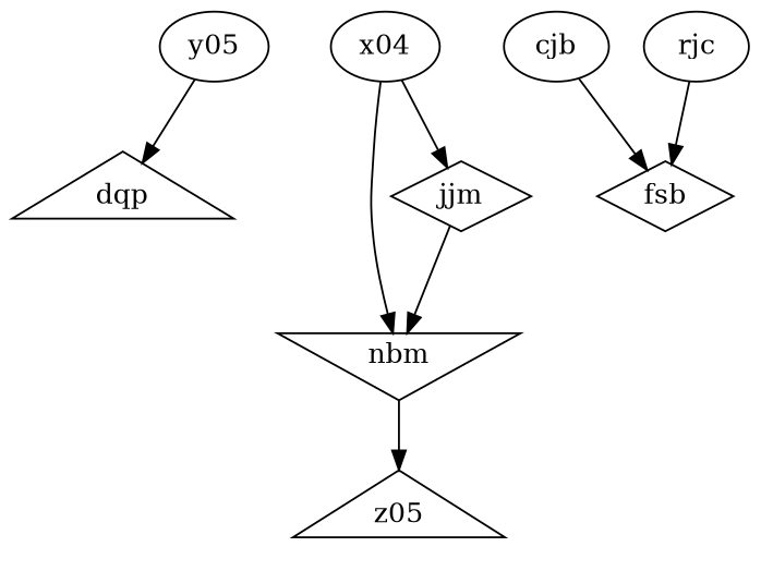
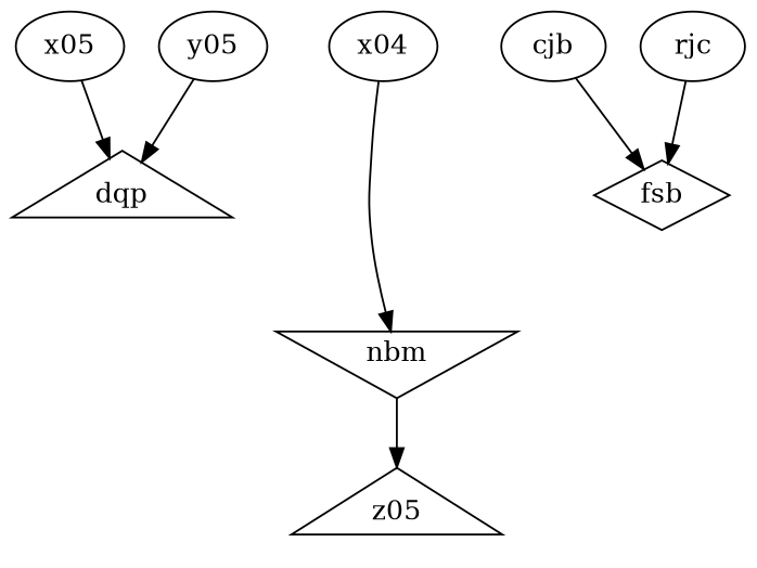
  digraph {
    splines=true
    dqp [shape=triangle]
    z05 [shape=triangle]
+   x05
    y05
    fsb [shape=diamond]
    nbm [shape=invtriangle]
    cjb
    rjc
-   jjm [shape=diamond]
    x04
+   x05 -> dqp
    y05 -> dqp
    nbm -> z05
    cjb -> fsb
    rjc -> fsb
-   jjm -> nbm
    x04 -> nbm
-   x04 -> jjm
  }
